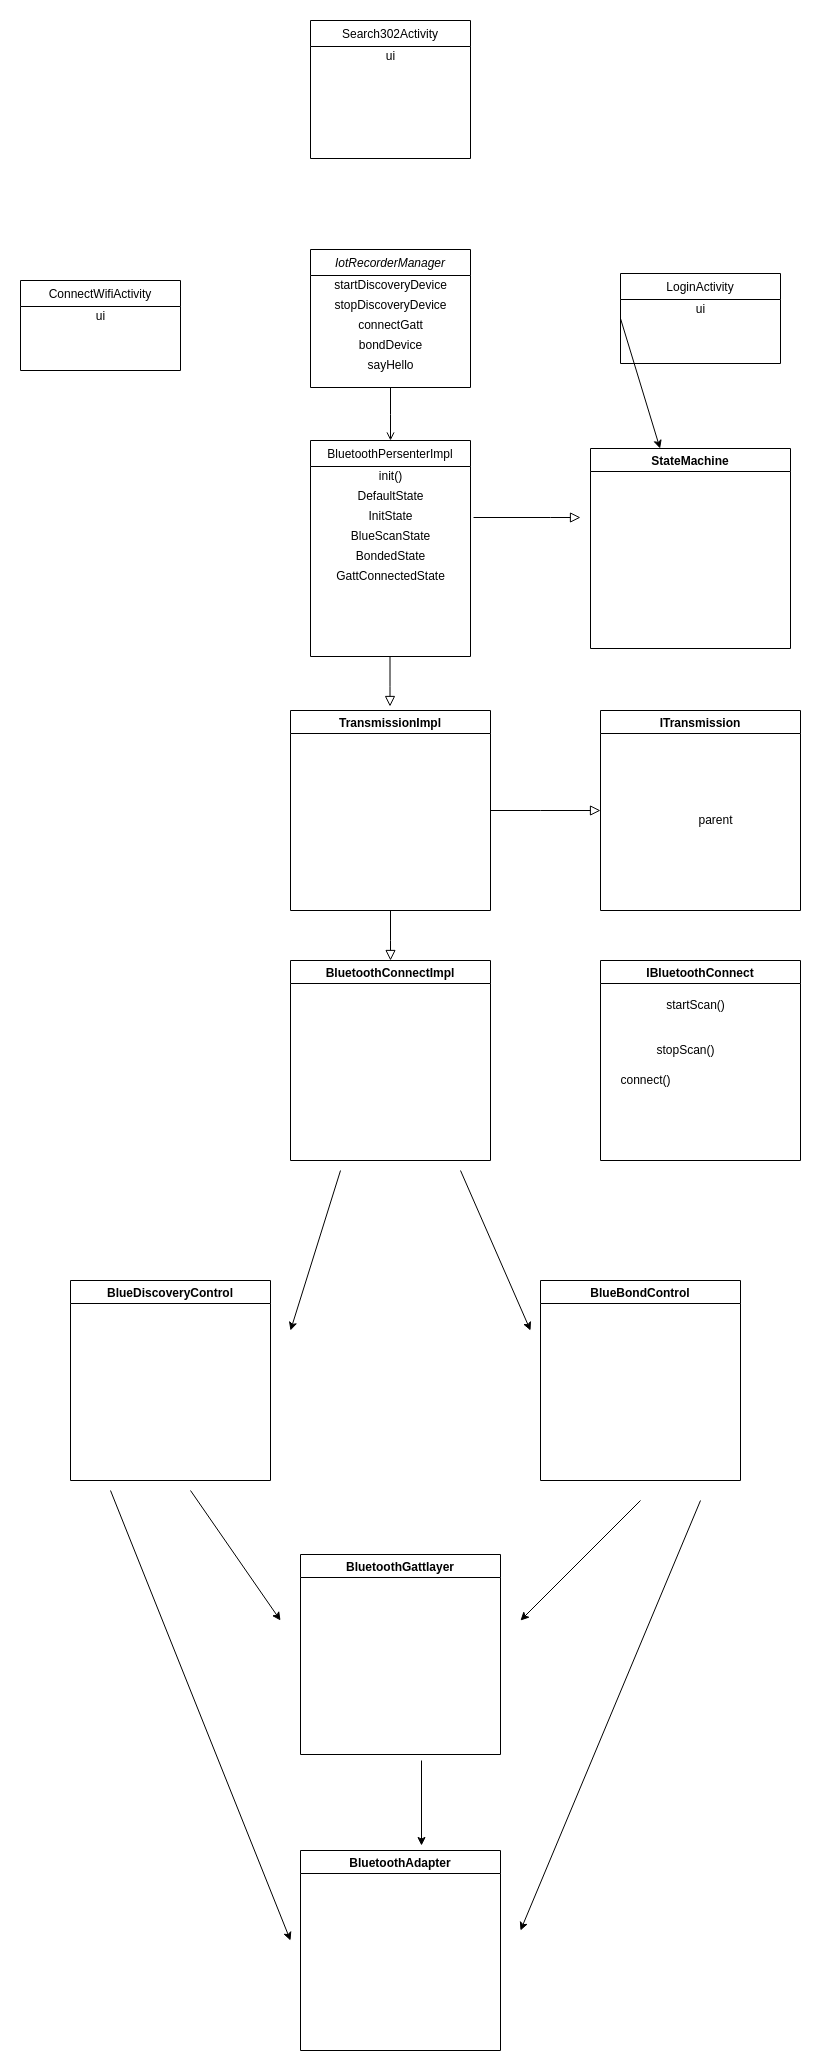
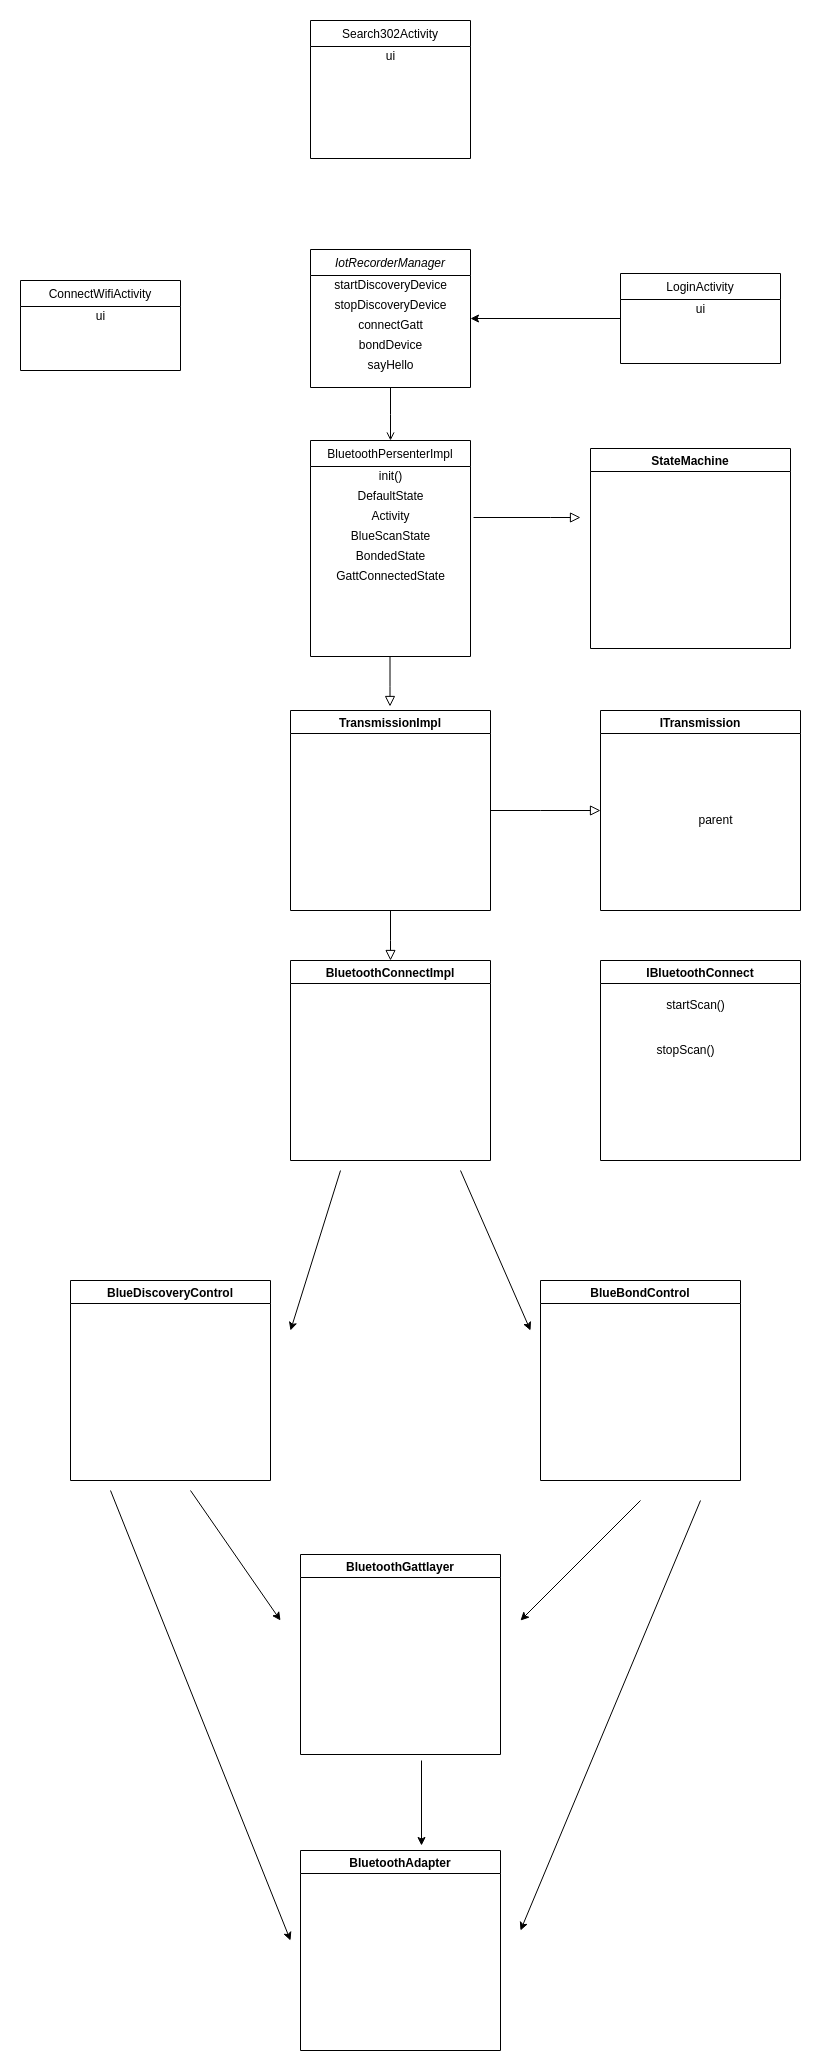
  <mxCell id="0" />
  <mxCell id="1" parent="0" />
  <mxCell id="2" value="IotRecorderManager" style="swimlane;fontStyle=2;align=center;verticalAlign=top;childLayout=stackLayout;horizontal=1;startSize=26;horizontalStack=0;resizeParent=1;resizeLast=0;collapsible=1;marginBottom=0;rounded=0;shadow=0;strokeWidth=1;" parent="1" vertex="1"><mxGeometry x="310" y="249" width="160" height="138" as="geometry"><mxRectangle x="230" y="140" width="160" height="26" as="alternateBounds" /></mxGeometry></mxCell>
  <mxCell id="3" value="startDiscoveryDevice" style="text;html=1;align=center;verticalAlign=middle;resizable=0;points=[];autosize=1;strokeColor=none;fillColor=none;" vertex="1" parent="2"><mxGeometry y="26" width="160" height="20" as="geometry" /></mxCell>
  <mxCell id="4" value="stopDiscoveryDevice" style="text;html=1;align=center;verticalAlign=middle;resizable=0;points=[];autosize=1;strokeColor=none;fillColor=none;" vertex="1" parent="2"><mxGeometry y="46" width="160" height="20" as="geometry" /></mxCell>
  <mxCell id="5" value="connectGatt" style="text;html=1;align=center;verticalAlign=middle;resizable=0;points=[];autosize=1;strokeColor=none;fillColor=none;" vertex="1" parent="2"><mxGeometry y="66" width="160" height="20" as="geometry" /></mxCell>
  <mxCell id="6" value="bondDevice" style="text;html=1;align=center;verticalAlign=middle;resizable=0;points=[];autosize=1;strokeColor=none;fillColor=none;" vertex="1" parent="2"><mxGeometry y="86" width="160" height="20" as="geometry" /></mxCell>
  <mxCell id="7" value="sayHello" style="text;html=1;align=center;verticalAlign=middle;resizable=0;points=[];autosize=1;strokeColor=none;fillColor=none;" vertex="1" parent="2"><mxGeometry y="106" width="160" height="20" as="geometry" /></mxCell>
  <mxCell id="8" value="Search302Activity" style="swimlane;fontStyle=0;align=center;verticalAlign=top;childLayout=stackLayout;horizontal=1;startSize=26;horizontalStack=0;resizeParent=1;resizeLast=0;collapsible=1;marginBottom=0;rounded=0;shadow=0;strokeWidth=1;" parent="1" vertex="1"><mxGeometry x="310" y="20" width="160" height="138" as="geometry"><mxRectangle x="130" y="380" width="160" height="26" as="alternateBounds" /></mxGeometry></mxCell>
  <mxCell id="9" value="ui" style="text;html=1;align=center;verticalAlign=middle;resizable=0;points=[];autosize=1;strokeColor=none;fillColor=none;" vertex="1" parent="8"><mxGeometry y="26" width="160" height="20" as="geometry" /></mxCell>
  <mxCell id="10" value="ConnectWifiActivity" style="swimlane;fontStyle=0;align=center;verticalAlign=top;childLayout=stackLayout;horizontal=1;startSize=26;horizontalStack=0;resizeParent=1;resizeLast=0;collapsible=1;marginBottom=0;rounded=0;shadow=0;strokeWidth=1;" parent="1" vertex="1"><mxGeometry x="20" y="280" width="160" height="90" as="geometry"><mxRectangle x="340" y="380" width="170" height="26" as="alternateBounds" /></mxGeometry></mxCell>
  <mxCell id="11" value="ui" style="text;html=1;align=center;verticalAlign=middle;resizable=0;points=[];autosize=1;strokeColor=none;fillColor=none;" vertex="1" parent="10"><mxGeometry y="26" width="160" height="20" as="geometry" /></mxCell>
  <mxCell id="12" value="BluetoothPersenterImpl" style="swimlane;fontStyle=0;align=center;verticalAlign=top;childLayout=stackLayout;horizontal=1;startSize=26;horizontalStack=0;resizeParent=1;resizeLast=0;collapsible=1;marginBottom=0;rounded=0;shadow=0;strokeWidth=1;" parent="1" vertex="1"><mxGeometry x="310" y="440" width="160" height="216" as="geometry"><mxRectangle x="550" y="140" width="160" height="26" as="alternateBounds" /></mxGeometry></mxCell>
  <mxCell id="13" value="init()" style="text;html=1;align=center;verticalAlign=middle;resizable=0;points=[];autosize=1;strokeColor=none;fillColor=none;" vertex="1" parent="12"><mxGeometry y="26" width="160" height="20" as="geometry" /></mxCell>
  <mxCell id="14" value="&lt;font style=&quot;font-size: 12px&quot; face=&quot;Helvetica&quot;&gt;&lt;span style=&quot;background-color: rgb(255 , 255 , 255) ; line-height: 1&quot;&gt;DefaultState&lt;/span&gt;&lt;/font&gt;" style="text;html=1;align=center;verticalAlign=middle;resizable=0;points=[];autosize=1;strokeColor=none;fillColor=none;fontSize=12;fontFamily=Helvetica;fontColor=#000000;" vertex="1" parent="12"><mxGeometry y="46" width="160" height="20" as="geometry" /></mxCell>
- <mxCell id="15" value="InitState" style="text;html=1;align=center;verticalAlign=middle;resizable=0;points=[];autosize=1;strokeColor=none;fillColor=none;fontSize=12;fontFamily=Helvetica;fontColor=#000000;" vertex="1" parent="12"><mxGeometry y="66" width="160" height="20" as="geometry" /></mxCell>
+ <mxCell id="15" value="Activity" style="text;html=1;align=center;verticalAlign=middle;resizable=0;points=[];autosize=1;strokeColor=none;fillColor=none;fontSize=12;fontFamily=Helvetica;fontColor=#000000;" vertex="1" parent="12"><mxGeometry y="66" width="160" height="20" as="geometry" /></mxCell>
  <mxCell id="16" value="BlueScanState" style="text;html=1;align=center;verticalAlign=middle;resizable=0;points=[];autosize=1;strokeColor=none;fillColor=none;fontSize=12;fontFamily=Helvetica;fontColor=#000000;" vertex="1" parent="12"><mxGeometry y="86" width="160" height="20" as="geometry" /></mxCell>
  <mxCell id="17" value="BondedState" style="text;html=1;align=center;verticalAlign=middle;resizable=0;points=[];autosize=1;strokeColor=none;fillColor=none;fontSize=12;fontFamily=Helvetica;fontColor=#000000;" vertex="1" parent="12"><mxGeometry y="106" width="160" height="20" as="geometry" /></mxCell>
  <mxCell id="18" value="GattConnectedState" style="text;html=1;align=center;verticalAlign=middle;resizable=0;points=[];autosize=1;strokeColor=none;fillColor=none;fontSize=12;fontFamily=Helvetica;fontColor=#000000;" vertex="1" parent="12"><mxGeometry y="126" width="160" height="20" as="geometry" /></mxCell>
  <mxCell id="19" value="" style="endArrow=open;shadow=0;strokeWidth=1;rounded=0;endFill=1;edgeStyle=elbowEdgeStyle;elbow=vertical;" parent="1" source="2" target="12" edge="1"><mxGeometry x="0.5" y="41" relative="1" as="geometry"><mxPoint x="390" y="192" as="sourcePoint" /><mxPoint x="550" y="192" as="targetPoint" /><mxPoint x="-40" y="32" as="offset" /></mxGeometry></mxCell>
  <mxCell id="20" value="LoginActivity" style="swimlane;fontStyle=0;align=center;verticalAlign=top;childLayout=stackLayout;horizontal=1;startSize=26;horizontalStack=0;resizeParent=1;resizeLast=0;collapsible=1;marginBottom=0;rounded=0;shadow=0;strokeWidth=1;" vertex="1" parent="1"><mxGeometry x="620" y="273" width="160" height="90" as="geometry"><mxRectangle x="340" y="380" width="170" height="26" as="alternateBounds" /></mxGeometry></mxCell>
  <mxCell id="21" value="ui " style="text;html=1;align=center;verticalAlign=middle;resizable=0;points=[];autosize=1;strokeColor=none;fillColor=none;" vertex="1" parent="20"><mxGeometry y="26" width="160" height="20" as="geometry" /></mxCell>
  <mxCell id="22" value="" style="rounded=0;html=1;jettySize=auto;orthogonalLoop=1;fontSize=11;endArrow=block;endFill=0;endSize=8;strokeWidth=1;shadow=0;labelBackgroundColor=none;edgeStyle=orthogonalEdgeStyle;exitX=1.019;exitY=-0.038;exitDx=0;exitDy=0;exitPerimeter=0;" edge="1" parent="1"><mxGeometry relative="1" as="geometry"><mxPoint x="473.04" y="517.012" as="sourcePoint" /><mxPoint x="580" y="517" as="targetPoint" /><Array as="points"><mxPoint x="550" y="517" /></Array></mxGeometry></mxCell>
  <mxCell id="23" value="StateMachine" style="swimlane;" vertex="1" parent="1"><mxGeometry x="590" y="448" width="200" height="200" as="geometry" /></mxCell>
  <mxCell id="24" value="" style="rounded=0;html=1;jettySize=auto;orthogonalLoop=1;fontSize=11;endArrow=block;endFill=0;endSize=8;strokeWidth=1;shadow=0;labelBackgroundColor=none;edgeStyle=orthogonalEdgeStyle;" edge="1" parent="1"><mxGeometry relative="1" as="geometry"><mxPoint x="389.5" y="656" as="sourcePoint" /><mxPoint x="389.5" y="706" as="targetPoint" /><Array as="points"><mxPoint x="389.5" y="686" /><mxPoint x="389.5" y="686" /></Array></mxGeometry></mxCell>
  <mxCell id="25" value="TransmissionImpl" style="swimlane;" vertex="1" parent="1"><mxGeometry x="290" y="710" width="200" height="200" as="geometry" /></mxCell>
  <mxCell id="26" value="" style="rounded=0;html=1;jettySize=auto;orthogonalLoop=1;fontSize=11;endArrow=block;endFill=0;endSize=8;strokeWidth=1;shadow=0;labelBackgroundColor=none;edgeStyle=orthogonalEdgeStyle;exitX=1;exitY=0.5;exitDx=0;exitDy=0;" edge="1" parent="1" source="25"><mxGeometry relative="1" as="geometry"><mxPoint x="540" y="790" as="sourcePoint" /><mxPoint x="600" y="810" as="targetPoint" /><Array as="points"><mxPoint x="540" y="810" /></Array></mxGeometry></mxCell>
  <mxCell id="27" value="ITransmission" style="swimlane;" vertex="1" parent="1"><mxGeometry x="600" y="710" width="200" height="200" as="geometry" /></mxCell>
  <mxCell id="28" value="" style="rounded=0;html=1;jettySize=auto;orthogonalLoop=1;fontSize=11;endArrow=block;endFill=0;endSize=8;strokeWidth=1;shadow=0;labelBackgroundColor=none;edgeStyle=orthogonalEdgeStyle;" edge="1" parent="1"><mxGeometry relative="1" as="geometry"><mxPoint x="390" y="910" as="sourcePoint" /><mxPoint x="390" y="960" as="targetPoint" /><Array as="points"><mxPoint x="390" y="940" /><mxPoint x="390" y="940" /></Array></mxGeometry></mxCell>
  <mxCell id="29" value="BluetoothConnectImpl" style="swimlane;" vertex="1" parent="1"><mxGeometry x="290" y="960" width="200" height="200" as="geometry" /></mxCell>
  <mxCell id="30" value="IBluetoothConnect" style="swimlane;startSize=23;" vertex="1" parent="1"><mxGeometry x="600" y="960" width="200" height="200" as="geometry" /></mxCell>
- <mxCell id="31" value="connect()" style="text;html=1;align=center;verticalAlign=middle;resizable=0;points=[];autosize=1;strokeColor=none;fillColor=none;" vertex="1" parent="30"><mxGeometry x="10" y="110" width="70" height="20" as="geometry" /></mxCell>
  <mxCell id="32" value="startScan()" style="text;html=1;align=center;verticalAlign=middle;resizable=0;points=[];autosize=1;strokeColor=none;fillColor=none;" vertex="1" parent="30"><mxGeometry x="55" y="35" width="80" height="20" as="geometry" /></mxCell>
  <mxCell id="33" value="BlueDiscoveryControl" style="swimlane;startSize=23;" vertex="1" parent="1"><mxGeometry x="70" y="1280" width="200" height="200" as="geometry" /></mxCell>
  <mxCell id="34" value="BlueBondControl" style="swimlane;" vertex="1" parent="1"><mxGeometry x="540" y="1280" width="200" height="200" as="geometry" /></mxCell>
  <mxCell id="35" value="BluetoothGattlayer" style="swimlane;" vertex="1" parent="1"><mxGeometry x="300" y="1554" width="200" height="200" as="geometry" /></mxCell>
  <mxCell id="36" value="BluetoothAdapter" style="swimlane;" vertex="1" parent="1"><mxGeometry x="300" y="1850" width="200" height="200" as="geometry" /></mxCell>
  <mxCell id="37" value="" style="endArrow=classic;html=1;rounded=0;" edge="1" parent="1"><mxGeometry width="50" height="50" relative="1" as="geometry"><mxPoint x="460" y="1170" as="sourcePoint" /><mxPoint x="530" y="1330" as="targetPoint" /></mxGeometry></mxCell>
  <mxCell id="38" value="" style="endArrow=classic;html=1;rounded=0;" edge="1" parent="1"><mxGeometry width="50" height="50" relative="1" as="geometry"><mxPoint x="340" y="1170" as="sourcePoint" /><mxPoint x="290" y="1330" as="targetPoint" /></mxGeometry></mxCell>
  <mxCell id="39" value="" style="endArrow=classic;html=1;rounded=0;" edge="1" parent="1"><mxGeometry width="50" height="50" relative="1" as="geometry"><mxPoint x="190" y="1490" as="sourcePoint" /><mxPoint x="280" y="1620" as="targetPoint" /></mxGeometry></mxCell>
  <mxCell id="40" value="" style="endArrow=classic;html=1;rounded=0;" edge="1" parent="1"><mxGeometry width="50" height="50" relative="1" as="geometry"><mxPoint x="640" y="1500" as="sourcePoint" /><mxPoint x="520" y="1620" as="targetPoint" /></mxGeometry></mxCell>
  <mxCell id="41" value="" style="endArrow=classic;html=1;rounded=0;" edge="1" parent="1"><mxGeometry width="50" height="50" relative="1" as="geometry"><mxPoint x="110" y="1490" as="sourcePoint" /><mxPoint x="290" y="1940" as="targetPoint" /></mxGeometry></mxCell>
  <mxCell id="42" value="" style="endArrow=classic;html=1;rounded=0;" edge="1" parent="1"><mxGeometry width="50" height="50" relative="1" as="geometry"><mxPoint x="700" y="1500" as="sourcePoint" /><mxPoint x="520" y="1930" as="targetPoint" /></mxGeometry></mxCell>
  <mxCell id="43" value="" style="endArrow=classic;html=1;rounded=0;entryX=0.605;entryY=-0.025;entryDx=0;entryDy=0;entryPerimeter=0;" edge="1" parent="1" target="36"><mxGeometry width="50" height="50" relative="1" as="geometry"><mxPoint x="421" y="1760" as="sourcePoint" /><mxPoint x="430" y="1770" as="targetPoint" /><Array as="points" /></mxGeometry></mxCell>
- <mxCell id="44" value="" style="endArrow=classic;html=1;rounded=0;exitX=0;exitY=0.5;exitDx=0;exitDy=0;" edge="1" parent="1" source="20" target="23"><mxGeometry width="50" height="50" relative="1" as="geometry"><mxPoint x="510" y="320" as="sourcePoint" /><mxPoint x="470" y="305" as="targetPoint" /></mxGeometry></mxCell>
+ <mxCell id="44" value="" style="endArrow=classic;html=1;rounded=0;exitX=0;exitY=0.5;exitDx=0;exitDy=0;entryX=1;entryY=0.5;entryDx=0;entryDy=0;" edge="1" parent="1" source="20" target="2"><mxGeometry width="50" height="50" relative="1" as="geometry"><mxPoint x="510" y="320" as="sourcePoint" /><mxPoint x="470" y="305" as="targetPoint" /></mxGeometry></mxCell>
  <mxCell id="45" value="stopScan()" style="text;html=1;align=center;verticalAlign=middle;resizable=0;points=[];autosize=1;strokeColor=none;fillColor=none;" vertex="1" parent="1"><mxGeometry x="645" y="1040" width="80" height="20" as="geometry" /></mxCell>
  <mxCell id="46" value="parent" style="text;html=1;align=center;verticalAlign=middle;resizable=0;points=[];autosize=1;strokeColor=none;fillColor=none;" vertex="1" parent="1"><mxGeometry x="690" y="810" width="50" height="20" as="geometry" /></mxCell>
